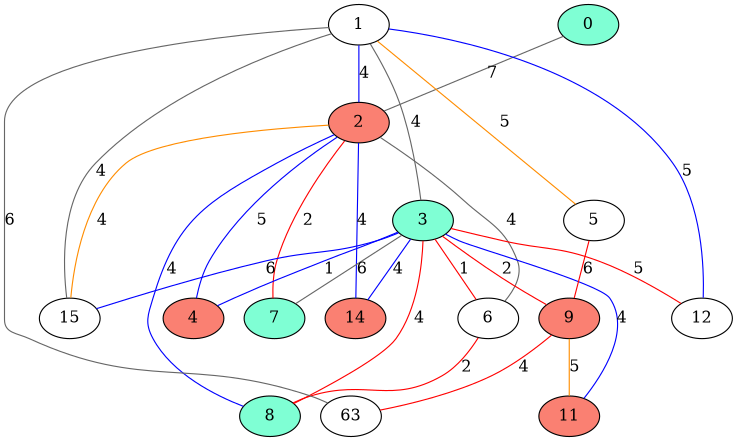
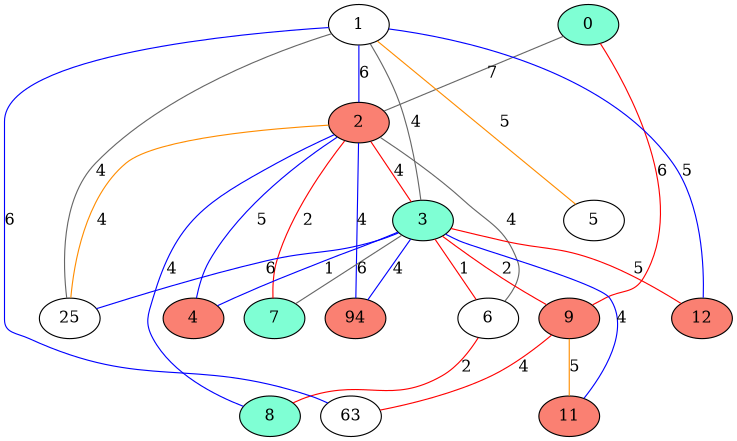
  graph {
    node [fillcolor=white habit=3 style=filled x=6 y=6]
    edge [color=blue weight=4]
    0 [fillcolor=aquamarine x=1 y=5]
    2 [fillcolor=salmon habit=8 y=3]
    9 [fillcolor=salmon habit=1 x=4 y=8]
    3 [fillcolor=aquamarine habit=1]
-   15 [habit=1 x=10]
+   15 [habit=1 x=10 label=25]
    4 [fillcolor=salmon x=4 y=5]
    6 [habit=1 x=4 y=3]
    7 [fillcolor=aquamarine habit=9 y=1]
    8 [fillcolor=aquamarine x=3 y=1]
-   14 [base=2 fillcolor=salmon x=8 y=4]
+   14 [base=2 fillcolor=salmon x=8 y=4 label=94]
    n11 [base=1 habit=9 label=63 y=10]
    11 [fillcolor=salmon habit=1 x=2 y=7]
    1 [x=8]
    5 [habit=5 x=9 y=2]
-   12 [habit=8 x=8 y=8]
+   12 [fillcolor=salmon habit=8 x=8 y=8]
    0 -- 2 [color=gray40 label=7 weight=7]
-   5 -- 9 [color=red label=6 weight=6]
-   8 -- 3 [color=red label=4]
+   0 -- 9 [color=red label=6 weight=6]
+   2 -- 3 [color=red label=4]
    2 -- 15 [color=darkorange label=4]
    2 -- 4 [label=5 weight=5]
    2 -- 6 [color=gray40 label=4]
    2 -- 7 [color=red label=2 weight=2]
    2 -- 8 [label=4]
    2 -- 14 [label=4]
    9 -- n11 [color=red label=4]
    9 -- 11 [color=darkorange label=5 weight=5]
    3 -- 9 [color=red label=2 weight=2]
    3 -- 15 [label=6 weight=6]
    3 -- 4 [label=1 weight=1]
    3 -- 6 [color=red label=1 weight=1]
    3 -- 7 [color=gray40 label=6 weight=6]
    3 -- 14 [label=4]
    3 -- 11 [label=4]
    3 -- 12 [color=red label=5 weight=5]
    6 -- 8 [color=red label=2 weight=2]
-   1 -- 2 [label=4 weight=6]
+   1 -- 2 [label=6 weight=6]
    1 -- 3 [color=gray40 label=4]
    1 -- 15 [color=gray40 label=4]
-   1 -- n11 [color=gray40 label=6 weight=6]
+   1 -- n11 [label=6 weight=6]
    1 -- 5 [color=darkorange label=5 weight=5]
    1 -- 12 [label=5 weight=5]
  }
